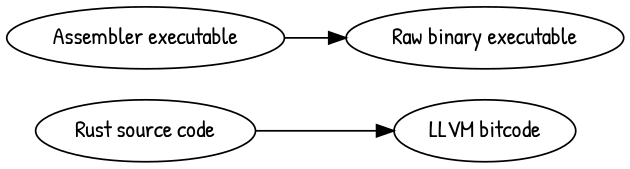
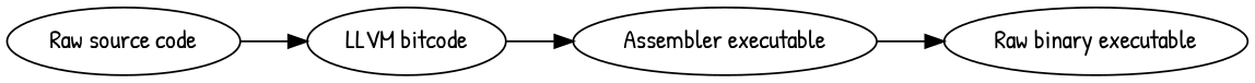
  digraph {
    fontname="Patrick Hand"
    rankdir=LR
    node [fontname="Patrick Hand"]
    edge [fontname="Patrick Hand"]
-   n1 [label="Rust source code"]
+   n1 [label="Raw source code"]
    n2 [label="LLVM bitcode"]
    n3 [label="Assembler executable"]
    n4 [label="Raw binary executable"]
    n1 -> n2
+   n2 -> n3
    n3 -> n4
  }
